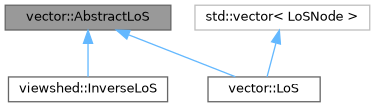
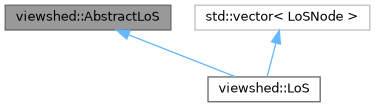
  digraph {
    node [color=gray40 fillcolor=white fontname=Helvetica fontsize=10 shape=box style=filled]
    edge [color=steelblue1 dir=back fontname=Helvetica fontsize=10 labelfontname=Helvetica labelfontsize=10 style=solid]
-   n1 [fillcolor=grey60 fontcolor=black height=0.2 label="vector::AbstractLoS" width=0.4]
-   n2 [height=0.2 label="viewshed::InverseLoS" width=0.4]
-   n3 [height=0.2 label="vector::LoS" width=0.4]
+   n1 [fillcolor=grey60 fontcolor=black height=0.2 label="viewshed::AbstractLoS" width=0.4]
+   n3 [height=0.2 label="viewshed::LoS" width=0.4]
    n4 [color=grey75 height=0.2 label="std::vector\< LoSNode \>" width=0.4]
-   n1 -> n2
    n1 -> n3
    n4 -> n3
  }
